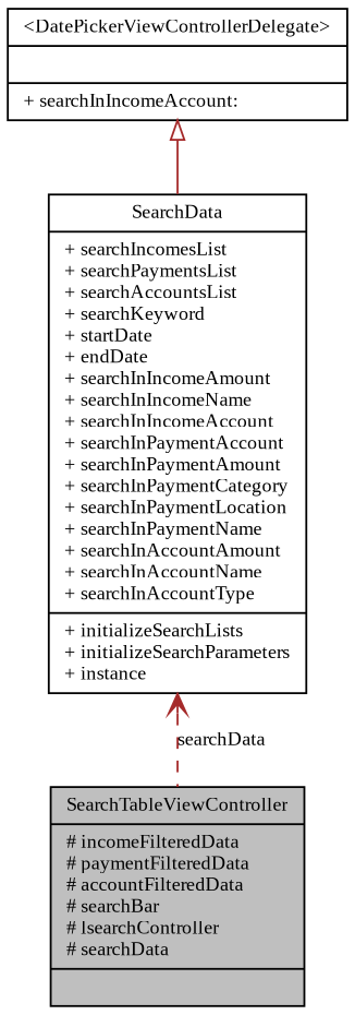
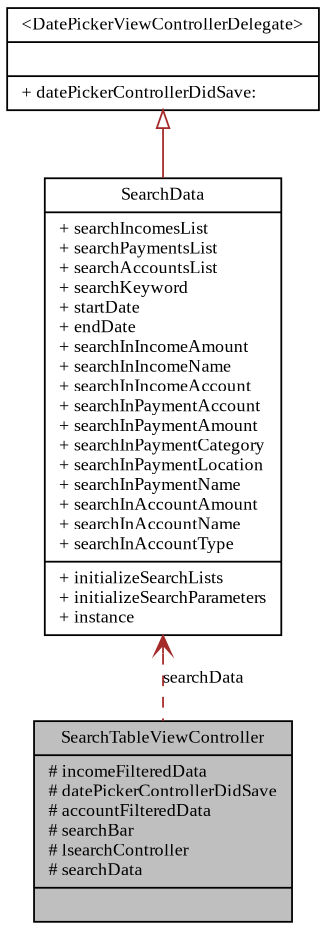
  digraph {
    fontname="Liberation Serif"
    node [color=black fillcolor=white fontname="Liberation Serif" fontsize=10 shape=record style=filled]
    edge [color=brown dir=back fontname="Liberation Serif" fontsize=10 labelfontname=Helvetica labelfontsize=10]
-   n1 [fillcolor=grey75 fontcolor=black height=0.2 label="{SearchTableViewController\n|# incomeFilteredData\l# paymentFilteredData\l# accountFilteredData\l# searchBar\l# lsearchController\l# searchData\l|}" width=0.4]
-   n2 [height=0.2 label="{\<DatePickerViewControllerDelegate\>\n||+ searchInIncomeAccount:\l}" width=0.4]
+   n1 [fillcolor=grey75 fontcolor=black height=0.2 label="{SearchTableViewController\n|# incomeFilteredData\l# datePickerControllerDidSave\l# accountFilteredData\l# searchBar\l# lsearchController\l# searchData\l|}" width=0.4]
+   n2 [height=0.2 label="{\<DatePickerViewControllerDelegate\>\n||+ datePickerControllerDidSave:\l}" width=0.4]
    n3 [height=0.2 label="{SearchData\n|+ searchIncomesList\l+ searchPaymentsList\l+ searchAccountsList\l+ searchKeyword\l+ startDate\l+ endDate\l+ searchInIncomeAmount\l+ searchInIncomeName\l+ searchInIncomeAccount\l+ searchInPaymentAccount\l+ searchInPaymentAmount\l+ searchInPaymentCategory\l+ searchInPaymentLocation\l+ searchInPaymentName\l+ searchInAccountAmount\l+ searchInAccountName\l+ searchInAccountType\l|+ initializeSearchLists\l+ initializeSearchParameters\l+ instance\l}" width=0.4]
    n2 -> n3 [arrowtail=empty style=solid]
    n3 -> n1 [arrowtail=open label=searchData style=dashed]
  }
